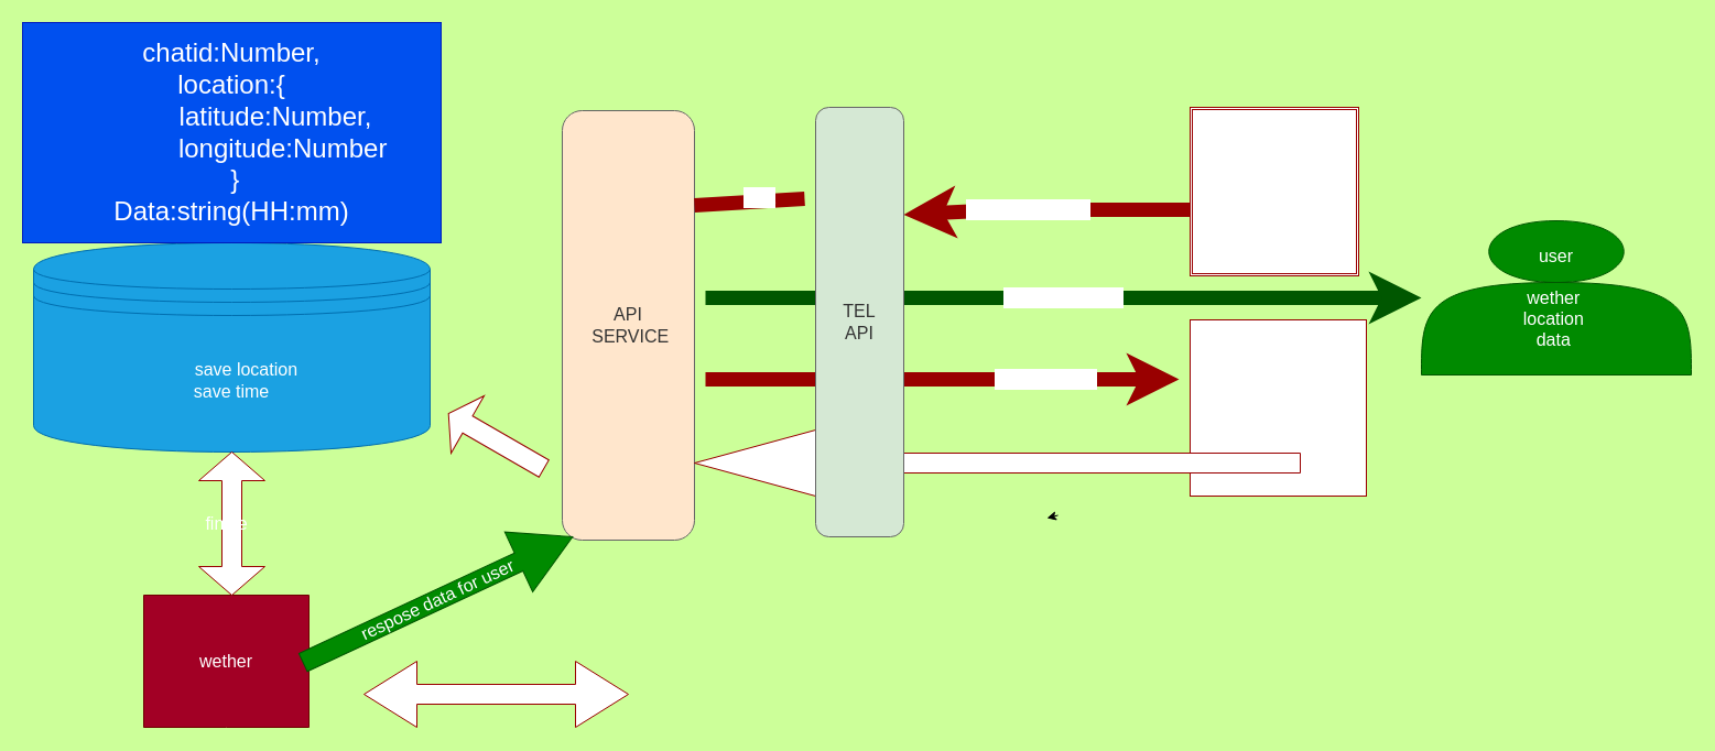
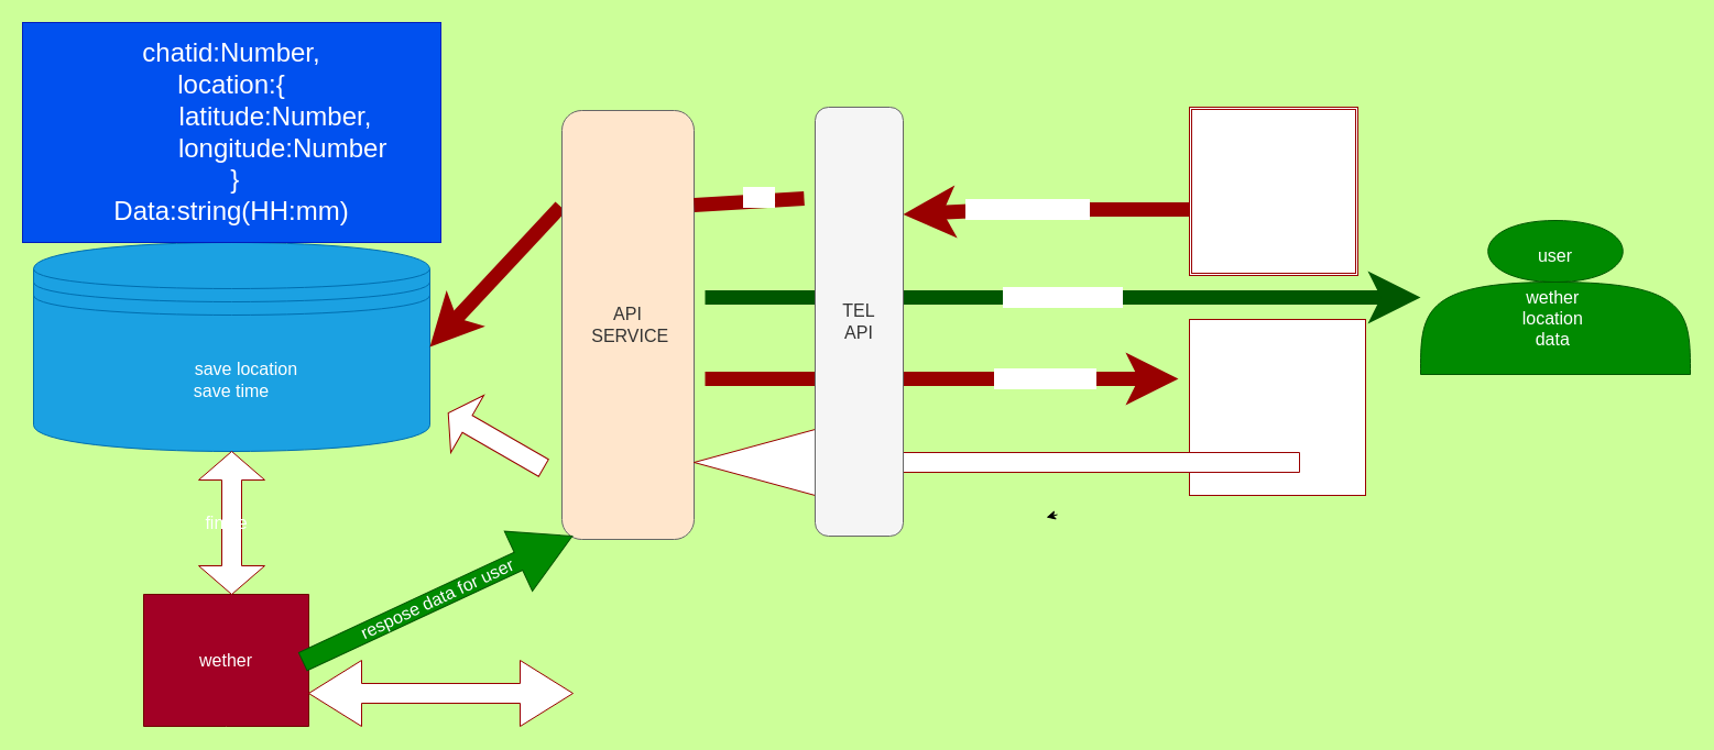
  <mxCell id="0" />
  <mxCell id="1" parent="0" />
  <mxCell id="2" style="edgeStyle=none;html=1;exitX=1;exitY=0;exitDx=0;exitDy=27.5;exitPerimeter=0;entryX=0.833;entryY=0.375;entryDx=0;entryDy=0;entryPerimeter=0;" parent="1" edge="1"><mxGeometry relative="1" as="geometry"><mxPoint x="960" y="467.5" as="sourcePoint" /><mxPoint x="949.98" y="470" as="targetPoint" /></mxGeometry></mxCell>
  <mxCell id="3" style="edgeStyle=none;html=1;" edge="1" parent="1" source="4"><mxGeometry relative="1" as="geometry"><mxPoint x="206.687" y="207" as="targetPoint" /></mxGeometry></mxCell>
  <mxCell id="4" value="&amp;nbsp; &amp;nbsp; &amp;nbsp; &amp;nbsp;save location&amp;nbsp;&lt;br&gt;&amp;nbsp;save time&amp;nbsp;" style="shape=datastore;whiteSpace=wrap;html=1;fontSize=16;fontColor=#ffffff;strokeColor=#006EAF;fillColor=#1ba1e2;" parent="1" vertex="1"><mxGeometry x="30" y="220" width="360" height="190" as="geometry" /></mxCell>
  <mxCell id="5" value="message:&lt;br&gt;/start" style="shape=ext;double=1;whiteSpace=wrap;html=1;aspect=fixed;fontSize=16;fontColor=#FFFFFF;strokeColor=#990000;" parent="1" vertex="1"><mxGeometry x="1080" y="97" width="153" height="153" as="geometry" /></mxCell>
  <mxCell id="6" value="location request" style="endArrow=classic;html=1;fontSize=16;fontColor=#FFFFFF;strokeColor=#990000;strokeWidth=13;entryX=1;entryY=0.25;entryDx=0;entryDy=0;" parent="1" target="23" edge="1"><mxGeometry x="0.129" width="50" height="50" relative="1" as="geometry"><mxPoint x="1080" y="190" as="sourcePoint" /><mxPoint x="883.174" y="188.371" as="targetPoint" /><Array as="points"><mxPoint x="1040" y="190" /><mxPoint x="910" y="190" /></Array><mxPoint as="offset" /></mxGeometry></mxCell>
+ <mxCell id="7" style="edgeStyle=none;html=1;entryX=1;entryY=0.5;entryDx=0;entryDy=0;fontSize=16;fontColor=#FFFFFF;strokeColor=#990000;strokeWidth=13;startArrow=none;exitX=-0.01;exitY=0.224;exitDx=0;exitDy=0;exitPerimeter=0;" parent="1" source="9" target="4" edge="1"><mxGeometry relative="1" as="geometry" /></mxCell>
  <mxCell id="8" value="get&amp;nbsp; finale data&amp;nbsp;" style="edgeStyle=none;html=1;fontSize=16;fontColor=#FFFFFF;strokeColor=#005700;strokeWidth=13;fillColor=#008a00;" parent="1" target="20" edge="1"><mxGeometry relative="1" as="geometry"><mxPoint x="1332.564" y="260" as="targetPoint" /><mxPoint x="640" y="270" as="sourcePoint" /></mxGeometry></mxCell>
  <mxCell id="9" value="API&lt;br&gt;&amp;nbsp;SERVICE" style="rounded=1;whiteSpace=wrap;html=1;fontSize=16;fontColor=#333333;strokeColor=#666666;fillColor=#ffe6cc;" parent="1" vertex="1"><mxGeometry x="510" y="100" width="120" height="390" as="geometry" /></mxCell>
  <mxCell id="10" value="" style="edgeStyle=none;html=1;fontSize=16;fontColor=#FFFFFF;strokeColor=#990000;strokeWidth=13;endArrow=none;" parent="1" edge="1"><mxGeometry relative="1" as="geometry"><mxPoint x="730" y="180" as="sourcePoint" /><mxPoint x="630" y="186" as="targetPoint" /></mxGeometry></mxCell>
  <mxCell id="11" value="Text" style="edgeLabel;html=1;align=center;verticalAlign=middle;resizable=0;points=[];fontSize=16;fontColor=#FFFFFF;" parent="10" vertex="1" connectable="0"><mxGeometry x="-0.169" y="-4" relative="1" as="geometry"><mxPoint x="1" as="offset" /></mxGeometry></mxCell>
  <mxCell id="12" value="request time&amp;nbsp;" style="edgeStyle=segmentEdgeStyle;endArrow=classic;html=1;fontSize=16;fontColor=#FFFFFF;strokeColor=#990000;strokeWidth=13;" parent="1" edge="1"><mxGeometry x="0.442" width="50" height="50" relative="1" as="geometry"><mxPoint x="640" y="344" as="sourcePoint" /><mxPoint x="1070" y="344" as="targetPoint" /><Array as="points"><mxPoint x="690" y="344" /><mxPoint x="690" y="344" /></Array><mxPoint x="-1" as="offset" /></mxGeometry></mxCell>
  <mxCell id="13" value="set time&amp;nbsp;" style="whiteSpace=wrap;html=1;aspect=fixed;fontSize=16;fontColor=#FFFFFF;strokeColor=#990000;" parent="1" vertex="1"><mxGeometry x="1080" y="290" width="160" height="160" as="geometry" /></mxCell>
  <mxCell id="14" value="set time&amp;nbsp;" style="shape=singleArrow;direction=west;whiteSpace=wrap;html=1;fontSize=16;fontColor=#FFFFFF;strokeColor=#990000;" parent="1" vertex="1"><mxGeometry x="630" y="390" width="550" height="60" as="geometry" /></mxCell>
  <mxCell id="15" value="" style="shape=singleArrow;direction=north;whiteSpace=wrap;html=1;fontSize=16;fontColor=#FFFFFF;strokeColor=#990000;rotation=-60;" parent="1" vertex="1"><mxGeometry x="420" y="350" width="60" height="100" as="geometry" /></mxCell>
  <mxCell id="16" value="wether" style="shape=offPageConnector;whiteSpace=wrap;html=1;fontSize=16;fontColor=#ffffff;strokeColor=#6F0000;size=0;fillColor=#a20025;" parent="1" vertex="1"><mxGeometry x="130" y="540" width="150" height="120" as="geometry" /></mxCell>
  <mxCell id="17" value="finale&amp;nbsp;&amp;nbsp;" style="shape=doubleArrow;direction=south;whiteSpace=wrap;html=1;fontSize=16;fontColor=#FFFFFF;strokeColor=#990000;" parent="1" vertex="1"><mxGeometry x="180" y="410" width="60" height="130" as="geometry" /></mxCell>
  <mxCell id="18" value="respose data for user" style="shape=singleArrow;whiteSpace=wrap;html=1;fontSize=16;fontColor=#ffffff;strokeColor=#005700;rotation=-25;fillColor=#008a00;" parent="1" vertex="1"><mxGeometry x="262.04" y="514.08" width="270" height="60" as="geometry" /></mxCell>
- <mxCell id="19" value="get forcast&amp;nbsp;" style="shape=doubleArrow;whiteSpace=wrap;html=1;fontSize=16;fontColor=#FFFFFF;strokeColor=#990000;" parent="1" vertex="1"><mxGeometry x="330" y="600" width="240" height="60" as="geometry" /></mxCell>
+ <mxCell id="19" value="get forcast&amp;nbsp;" style="shape=doubleArrow;whiteSpace=wrap;html=1;fontSize=16;fontColor=#FFFFFF;strokeColor=#990000;" parent="1" vertex="1"><mxGeometry x="280" y="600" width="240" height="60" as="geometry" /></mxCell>
  <mxCell id="20" value="user&lt;br&gt;&lt;br&gt;wether&amp;nbsp;&lt;br&gt;location&amp;nbsp;&lt;br&gt;data&amp;nbsp;" style="shape=actor;whiteSpace=wrap;html=1;fontSize=16;fontColor=#ffffff;strokeColor=#005700;fillColor=#008a00;" parent="1" vertex="1"><mxGeometry x="1290" y="200" width="245" height="140" as="geometry" /></mxCell>
  <mxCell id="21" value="&lt;font style=&quot;font-size: 24px&quot;&gt;chatid:Number,&lt;br&gt;location:{&lt;br&gt;&amp;nbsp; &amp;nbsp; &amp;nbsp; &amp;nbsp; &amp;nbsp; &amp;nbsp; latitude:Number,&lt;br&gt;&amp;nbsp; &amp;nbsp; &amp;nbsp; &amp;nbsp; &amp;nbsp; &amp;nbsp; &amp;nbsp; &amp;nbsp;longitude:Number&amp;nbsp;&lt;br&gt;&amp;nbsp;}&lt;br&gt;Data:string(HH:mm)&lt;br&gt;&lt;/font&gt;" style="whiteSpace=wrap;html=1;align=center;verticalAlign=middle;treeFolding=1;treeMoving=1;newEdgeStyle={&quot;edgeStyle&quot;:&quot;elbowEdgeStyle&quot;,&quot;startArrow&quot;:&quot;none&quot;,&quot;endArrow&quot;:&quot;none&quot;};fillColor=#0050ef;fontColor=#ffffff;strokeColor=#001DBC;" vertex="1" parent="1"><mxGeometry x="20" y="20" width="380" height="200" as="geometry" /></mxCell>
  <mxCell id="22" value="" style="edgeStyle=elbowEdgeStyle;elbow=vertical;startArrow=none;endArrow=none;rounded=0;" edge="1" target="21" parent="1"><mxGeometry relative="1" as="geometry"><mxPoint x="145" y="120" as="sourcePoint" /></mxGeometry></mxCell>
- <mxCell id="23" value="TEL&lt;br&gt;API&lt;br&gt;" style="rounded=1;whiteSpace=wrap;html=1;fontSize=16;fontColor=#333333;strokeColor=#666666;fillColor=#d5e8d4;" vertex="1" parent="1"><mxGeometry x="740" y="97" width="80" height="390" as="geometry" /></mxCell>
+ <mxCell id="23" value="TEL&lt;br&gt;API&lt;br&gt;" style="rounded=1;whiteSpace=wrap;html=1;fontSize=16;fontColor=#333333;strokeColor=#666666;fillColor=#f5f5f5;" vertex="1" parent="1"><mxGeometry x="740" y="97" width="80" height="390" as="geometry" /></mxCell>
